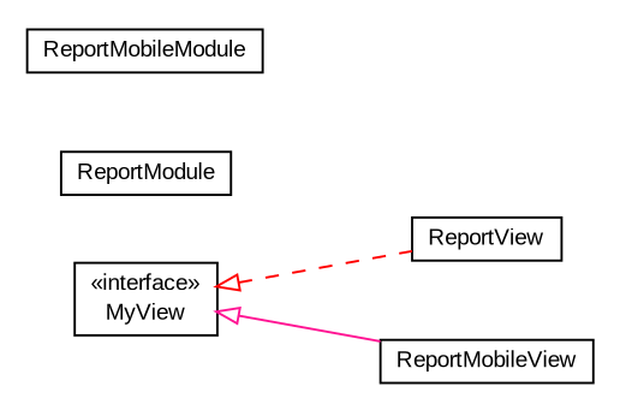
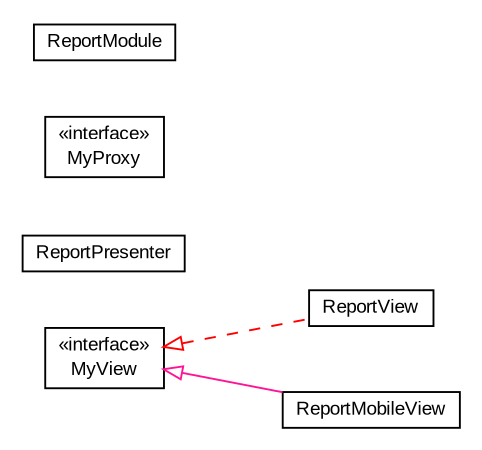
  digraph {
    nodesep=0.25
    rankdir=LR
    ranksep=0.5
    node [fontcolor=black fontname=arial fontsize=10.0 shape=plaintext]
    edge [arrowtail=empty dir=back fontname=arial fontsize=10 headport=p labelfontname=arial labelfontsize=10 tailport=p]
    n1 [label=<<table title="com.gwtplatform.carstore.client.application.report.ReportView" border="0" cellborder="1" cellspacing="0" cellpadding="2" port="p" href="./ReportView.html"> 		<tr><td><table border="0" cellspacing="0" cellpadding="1"> <tr><td align="center" balign="center"> ReportView </td></tr> 		</table></td></tr> 		</table>>]
+   n2 [label=<<table title="com.gwtplatform.carstore.client.application.report.ReportPresenter" border="0" cellborder="1" cellspacing="0" cellpadding="2" port="p" href="./ReportPresenter.html"> 		<tr><td><table border="0" cellspacing="0" cellpadding="1"> <tr><td align="center" balign="center"> ReportPresenter </td></tr> 		</table></td></tr> 		</table>>]
    n3 [label=<<table title="com.gwtplatform.carstore.client.application.report.ReportPresenter.MyView" border="0" cellborder="1" cellspacing="0" cellpadding="2" port="p" href="./ReportPresenter.MyView.html"> 		<tr><td><table border="0" cellspacing="0" cellpadding="1"> <tr><td align="center" balign="center"> &#171;interface&#187; </td></tr> <tr><td align="center" balign="center"> MyView </td></tr> 		</table></td></tr> 		</table>>]
    n4 [label=<<table title="com.gwtplatform.carstore.client.application.report.ReportMobileView" border="0" cellborder="1" cellspacing="0" cellpadding="2" port="p" href="./ReportMobileView.html"> 		<tr><td><table border="0" cellspacing="0" cellpadding="1"> <tr><td align="center" balign="center"> ReportMobileView </td></tr> 		</table></td></tr> 		</table>>]
+   n5 [label=<<table title="com.gwtplatform.carstore.client.application.report.ReportPresenter.MyProxy" border="0" cellborder="1" cellspacing="0" cellpadding="2" port="p" href="./ReportPresenter.MyProxy.html"> 		<tr><td><table border="0" cellspacing="0" cellpadding="1"> <tr><td align="center" balign="center"> &#171;interface&#187; </td></tr> <tr><td align="center" balign="center"> MyProxy </td></tr> 		</table></td></tr> 		</table>>]
    n6 [label=<<table title="com.gwtplatform.carstore.client.application.report.ReportModule" border="0" cellborder="1" cellspacing="0" cellpadding="2" port="p" href="./ReportModule.html"> 		<tr><td><table border="0" cellspacing="0" cellpadding="1"> <tr><td align="center" balign="center"> ReportModule </td></tr> 		</table></td></tr> 		</table>>]
-   n7 [label=<<table title="com.gwtplatform.carstore.client.application.report.ReportMobileModule" border="0" cellborder="1" cellspacing="0" cellpadding="2" port="p" href="./ReportMobileModule.html"> 		<tr><td><table border="0" cellspacing="0" cellpadding="1"> <tr><td align="center" balign="center"> ReportMobileModule </td></tr> 		</table></td></tr> 		</table>>]
    n3 -> n1 [style=dashed color=red]
    n3 -> n4 [style=solid color=deeppink]
  }
